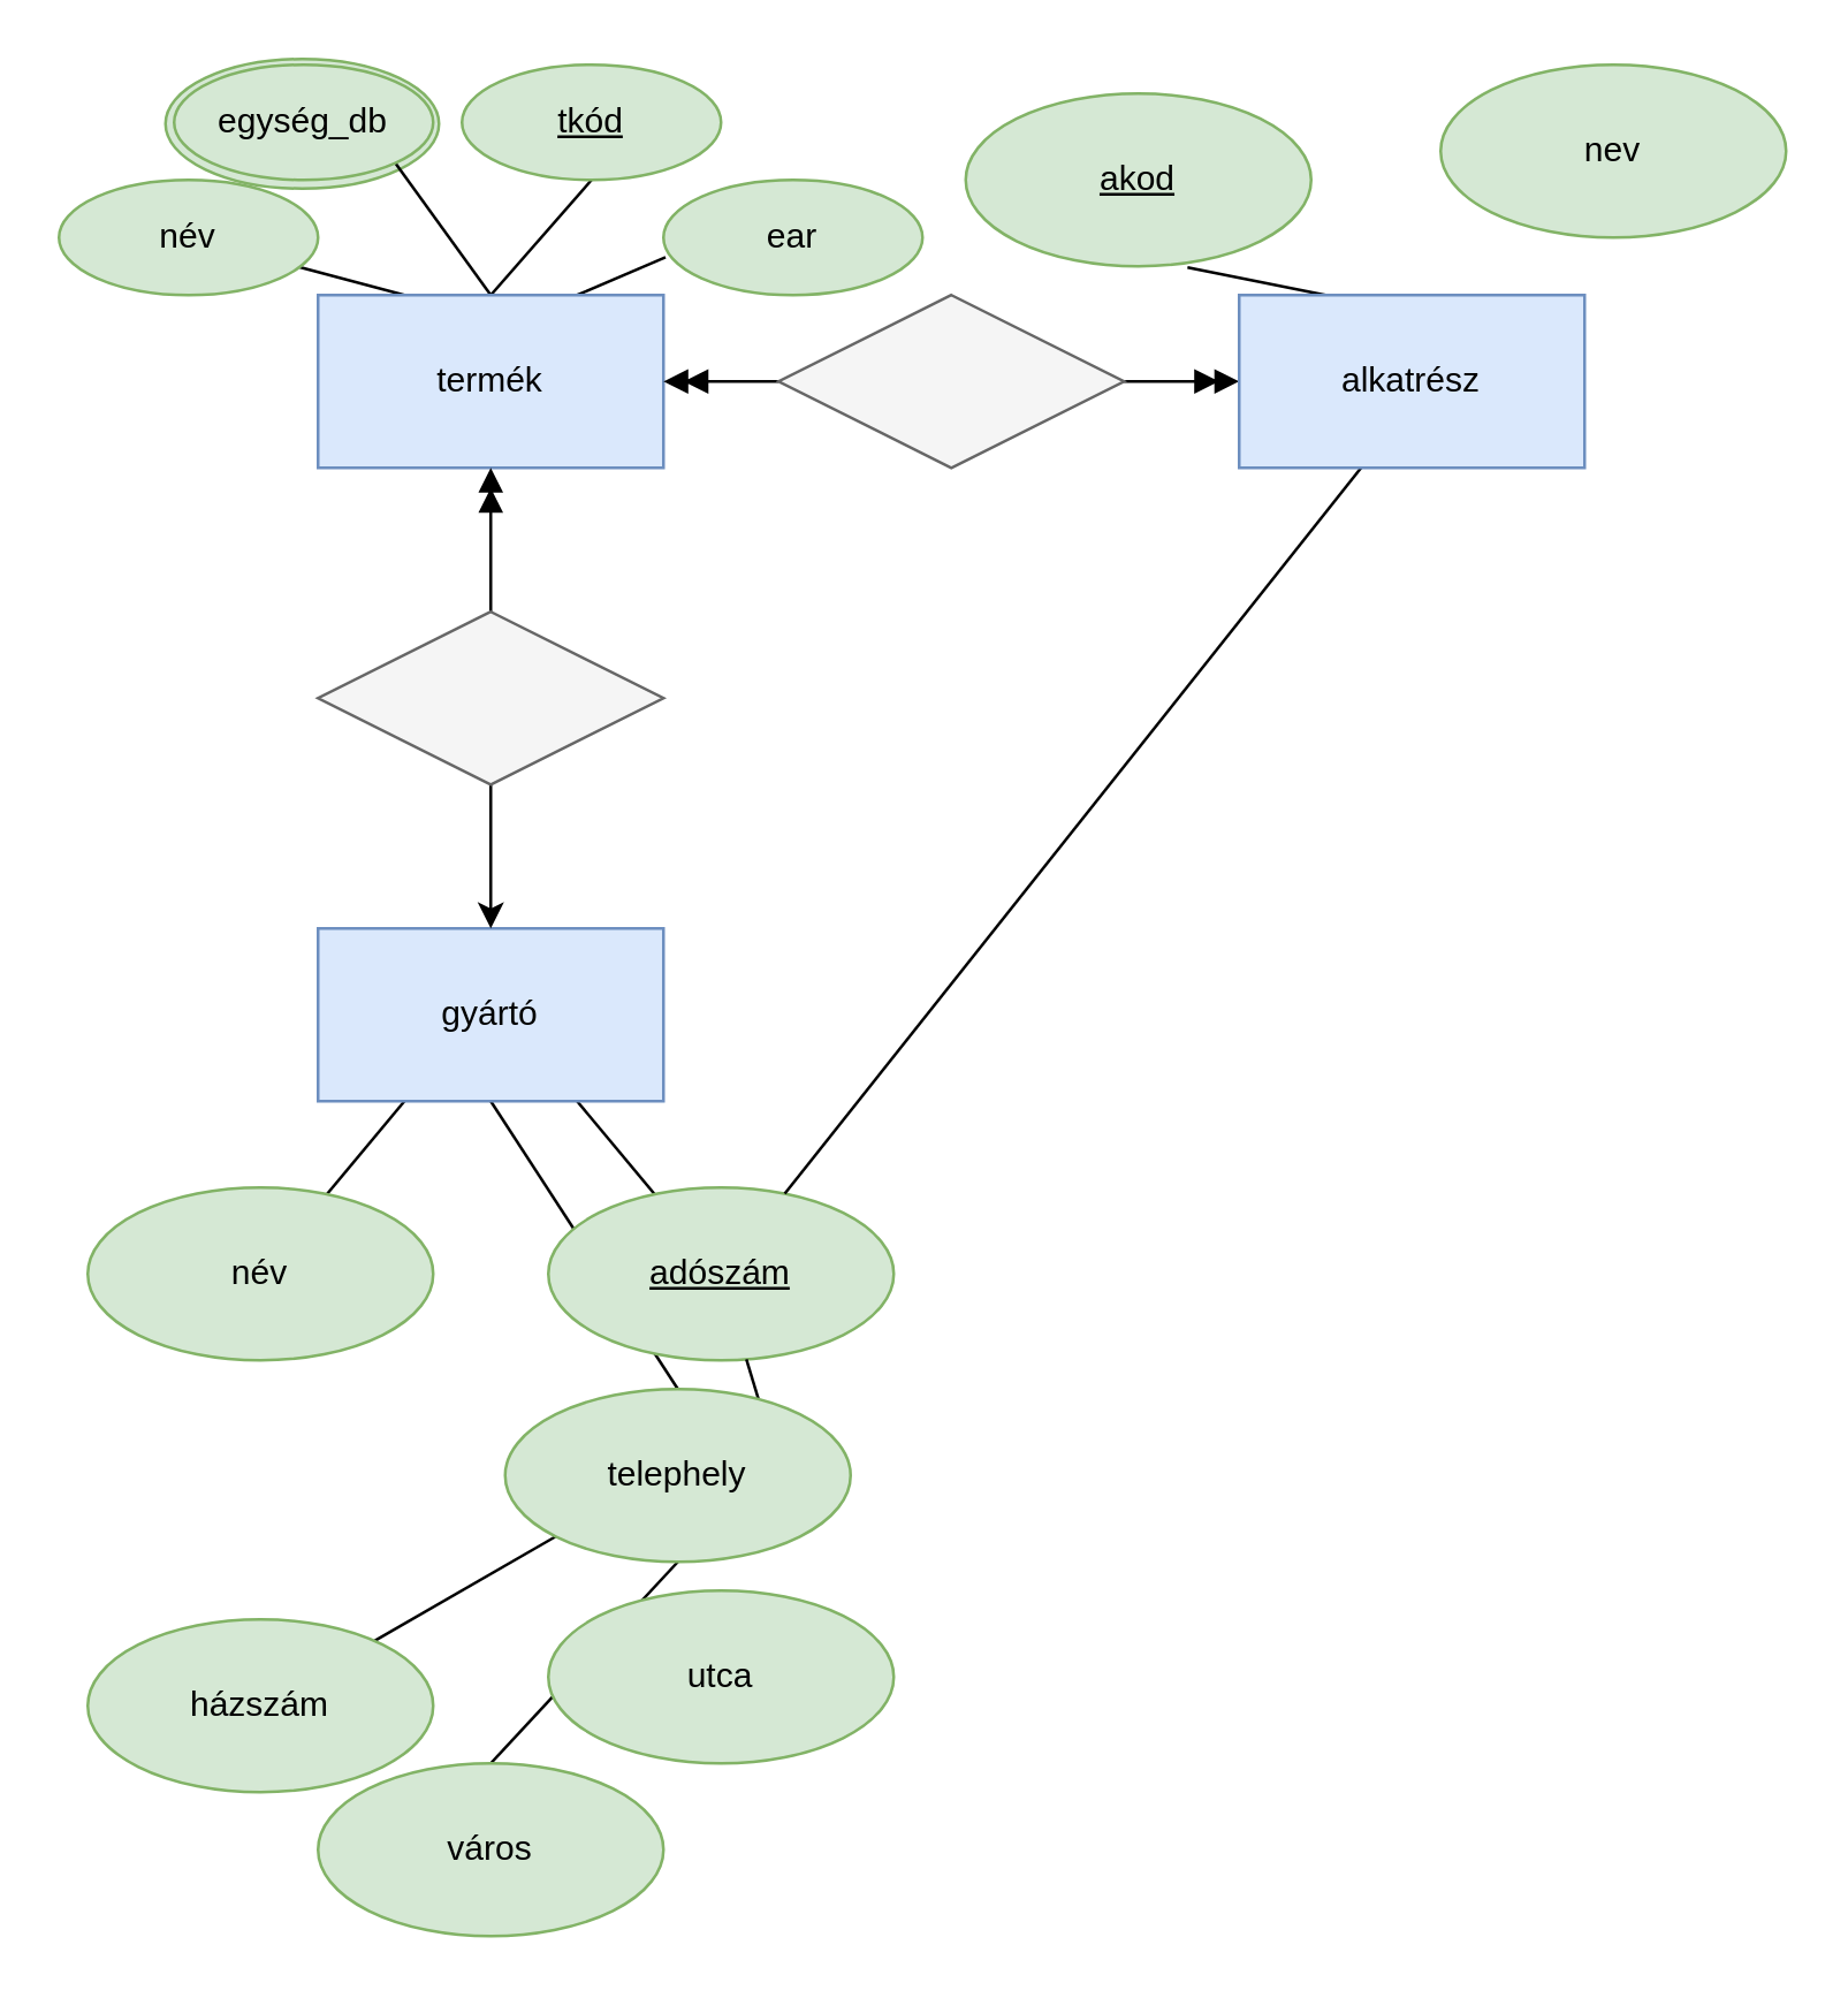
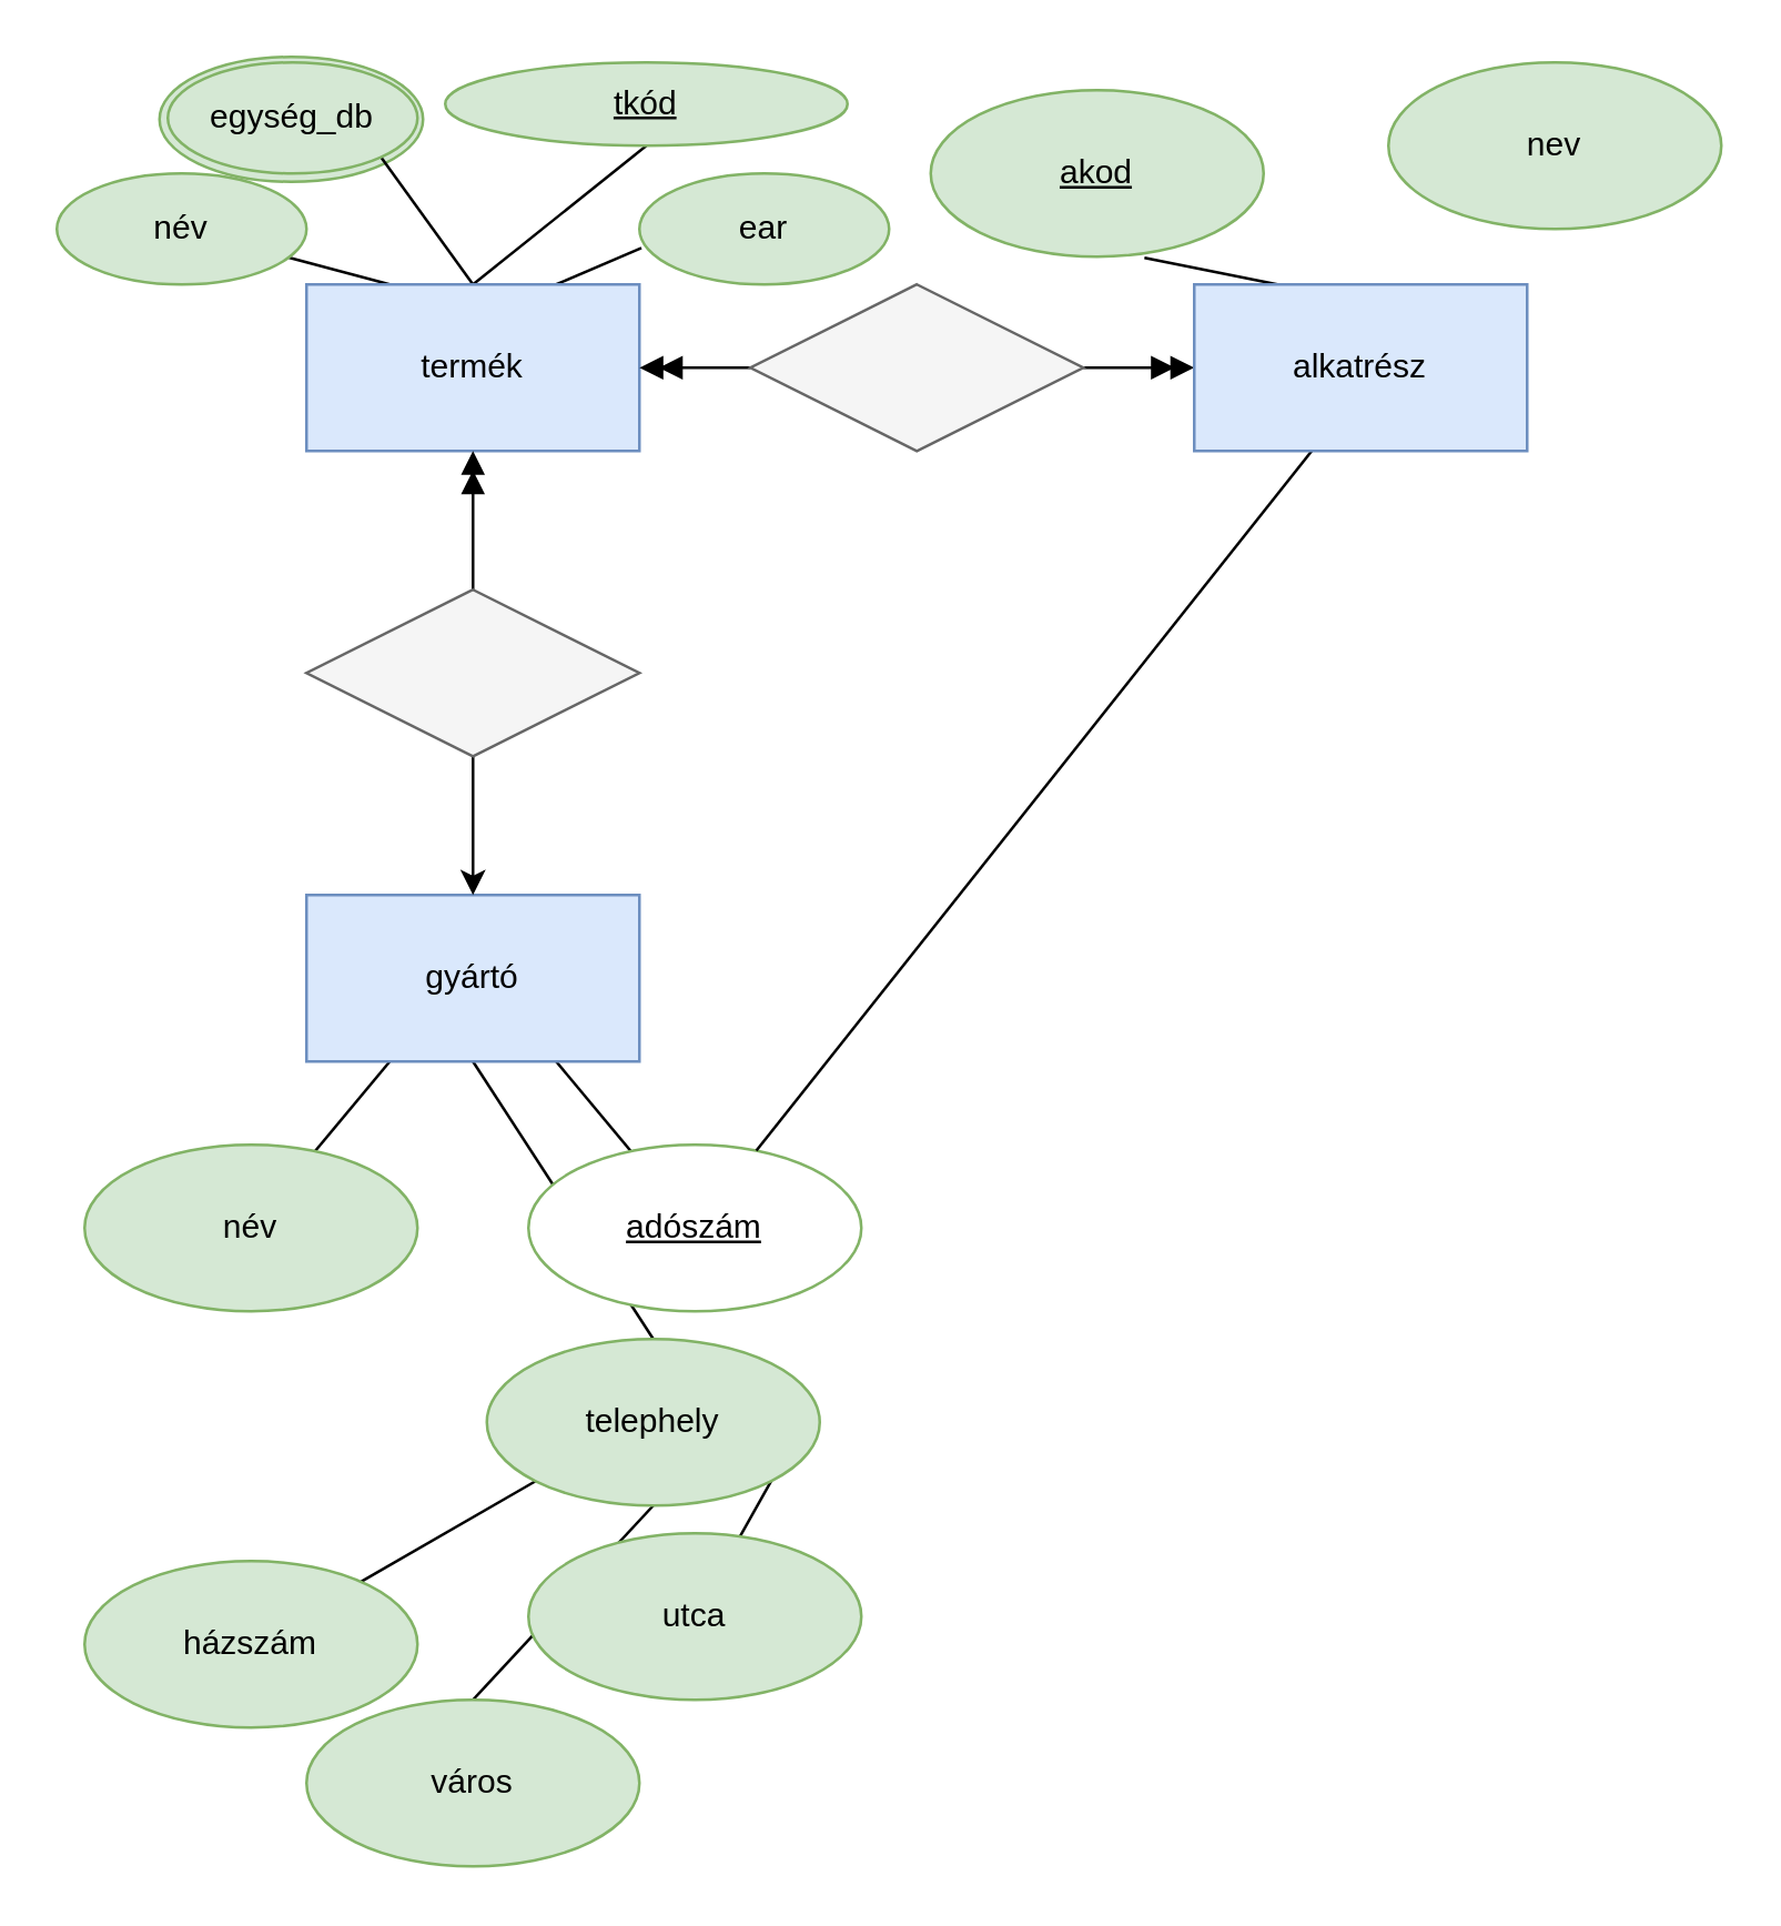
  <mxCell id="0" />
  <mxCell id="1" parent="0" />
  <mxCell id="2" value="egység_db" style="ellipse;whiteSpace=wrap;html=1;fillColor=#d5e8d4;strokeColor=#82b366;perimeterSpacing=0;strokeWidth=1;" vertex="1" parent="1"><mxGeometry x="57" y="20" width="95" height="45" as="geometry" /></mxCell>
  <mxCell id="3" style="edgeStyle=none;rounded=0;orthogonalLoop=1;jettySize=auto;html=1;exitX=0.25;exitY=0;exitDx=0;exitDy=0;endArrow=none;endFill=0;" edge="1" parent="1" source="7" target="24"><mxGeometry relative="1" as="geometry" /></mxCell>
  <mxCell id="4" style="edgeStyle=none;rounded=0;orthogonalLoop=1;jettySize=auto;html=1;exitX=0.5;exitY=0;exitDx=0;exitDy=0;entryX=0.5;entryY=1;entryDx=0;entryDy=0;endArrow=none;endFill=0;" edge="1" parent="1" source="7" target="22"><mxGeometry relative="1" as="geometry" /></mxCell>
  <mxCell id="5" style="edgeStyle=none;rounded=0;orthogonalLoop=1;jettySize=auto;html=1;exitX=0.75;exitY=0;exitDx=0;exitDy=0;entryX=0.008;entryY=0.672;entryDx=0;entryDy=0;entryPerimeter=0;endArrow=none;endFill=0;" edge="1" parent="1" source="7" target="23"><mxGeometry relative="1" as="geometry" /></mxCell>
  <mxCell id="6" style="edgeStyle=none;rounded=0;orthogonalLoop=1;jettySize=auto;html=1;exitX=0.5;exitY=0;exitDx=0;exitDy=0;entryX=1;entryY=1;entryDx=0;entryDy=0;endArrow=none;endFill=0;" edge="1" parent="1" source="7" target="36"><mxGeometry relative="1" as="geometry" /></mxCell>
  <mxCell id="7" value="termék" style="rounded=0;whiteSpace=wrap;html=1;fillColor=#dae8fc;strokeColor=#6c8ebf;" vertex="1" parent="1"><mxGeometry x="110" y="102" width="120" height="60" as="geometry" /></mxCell>
  <mxCell id="8" style="edgeStyle=none;rounded=0;orthogonalLoop=1;jettySize=auto;html=1;exitX=0.25;exitY=1;exitDx=0;exitDy=0;endArrow=none;endFill=0;" edge="1" parent="1" source="11" target="20"><mxGeometry relative="1" as="geometry" /></mxCell>
  <mxCell id="9" style="edgeStyle=none;rounded=0;orthogonalLoop=1;jettySize=auto;html=1;exitX=0.5;exitY=1;exitDx=0;exitDy=0;entryX=0.5;entryY=0;entryDx=0;entryDy=0;endArrow=none;endFill=0;" edge="1" parent="1" source="11" target="19"><mxGeometry relative="1" as="geometry" /></mxCell>
  <mxCell id="10" style="edgeStyle=none;rounded=0;orthogonalLoop=1;jettySize=auto;html=1;exitX=0.75;exitY=1;exitDx=0;exitDy=0;endArrow=none;endFill=0;" edge="1" parent="1" source="11" target="15"><mxGeometry relative="1" as="geometry" /></mxCell>
  <mxCell id="11" value="gyártó" style="rounded=0;whiteSpace=wrap;html=1;fillColor=#dae8fc;strokeColor=#6c8ebf;" vertex="1" parent="1"><mxGeometry x="110" y="322" width="120" height="60" as="geometry" /></mxCell>
  <mxCell id="12" style="edgeStyle=orthogonalEdgeStyle;rounded=0;orthogonalLoop=1;jettySize=auto;html=1;exitX=0.5;exitY=0;exitDx=0;exitDy=0;entryX=0.5;entryY=1;entryDx=0;entryDy=0;endArrow=doubleBlock;endFill=1;" edge="1" parent="1" source="14" target="7"><mxGeometry relative="1" as="geometry" /></mxCell>
  <mxCell id="13" style="edgeStyle=orthogonalEdgeStyle;rounded=0;orthogonalLoop=1;jettySize=auto;html=1;exitX=0.5;exitY=1;exitDx=0;exitDy=0;endArrow=classic;endFill=1;" edge="1" parent="1" source="14" target="11"><mxGeometry relative="1" as="geometry" /></mxCell>
  <mxCell id="14" value="" style="rhombus;whiteSpace=wrap;html=1;fillColor=#f5f5f5;fontColor=#333333;strokeColor=#666666;" vertex="1" parent="1"><mxGeometry x="110" y="212" width="120" height="60" as="geometry" /></mxCell>
- <mxCell id="15" value="&lt;u&gt;adószám&lt;/u&gt;" style="ellipse;whiteSpace=wrap;html=1;fillColor=#d5e8d4;strokeColor=#82b366;" vertex="1" parent="1"><mxGeometry x="190" y="412" width="120" height="60" as="geometry" /></mxCell>
+ <mxCell id="15" value="&lt;u&gt;adószám&lt;/u&gt;" style="ellipse;whiteSpace=wrap;html=1;fillColor=#ffffff;strokeColor=#82b366;" vertex="1" parent="1"><mxGeometry x="190" y="412" width="120" height="60" as="geometry" /></mxCell>
  <mxCell id="16" style="edgeStyle=none;rounded=0;orthogonalLoop=1;jettySize=auto;html=1;exitX=0;exitY=1;exitDx=0;exitDy=0;endArrow=none;endFill=0;" edge="1" parent="1" source="19" target="25"><mxGeometry relative="1" as="geometry" /></mxCell>
  <mxCell id="17" style="edgeStyle=none;rounded=0;orthogonalLoop=1;jettySize=auto;html=1;exitX=0.5;exitY=1;exitDx=0;exitDy=0;entryX=0.5;entryY=0;entryDx=0;entryDy=0;endArrow=none;endFill=0;" edge="1" parent="1" source="19" target="26"><mxGeometry relative="1" as="geometry" /></mxCell>
- <mxCell id="18" style="edgeStyle=none;rounded=0;orthogonalLoop=1;jettySize=auto;html=1;exitX=1;exitY=1;exitDx=0;exitDy=0;endArrow=none;endFill=0;" edge="1" parent="1" source="19" target="15"><mxGeometry relative="1" as="geometry" /></mxCell>
+ <mxCell id="18" style="edgeStyle=none;rounded=0;orthogonalLoop=1;jettySize=auto;html=1;exitX=1;exitY=1;exitDx=0;exitDy=0;endArrow=none;endFill=0;" edge="1" parent="1" source="19" target="27"><mxGeometry relative="1" as="geometry" /></mxCell>
  <mxCell id="19" value="telephely" style="ellipse;whiteSpace=wrap;html=1;fillColor=#d5e8d4;strokeColor=#82b366;" vertex="1" parent="1"><mxGeometry x="175" y="482" width="120" height="60" as="geometry" /></mxCell>
  <mxCell id="20" value="név" style="ellipse;whiteSpace=wrap;html=1;fillColor=#d5e8d4;strokeColor=#82b366;" vertex="1" parent="1"><mxGeometry x="30" y="412" width="120" height="60" as="geometry" /></mxCell>
  <mxCell id="21" style="rounded=0;orthogonalLoop=1;jettySize=auto;html=1;exitX=0.5;exitY=1;exitDx=0;exitDy=0;endArrow=none;endFill=0;" edge="1" parent="1" source="11" target="11"><mxGeometry relative="1" as="geometry" /></mxCell>
- <mxCell id="22" value="&lt;u&gt;tkód&lt;/u&gt;" style="ellipse;whiteSpace=wrap;html=1;fillColor=#d5e8d4;strokeColor=#82b366;" vertex="1" parent="1"><mxGeometry x="160" y="22" width="90" height="40" as="geometry" /></mxCell>
+ <mxCell id="22" value="&lt;u&gt;tkód&lt;/u&gt;" style="ellipse;whiteSpace=wrap;html=1;fillColor=#d5e8d4;strokeColor=#82b366;" vertex="1" parent="1"><mxGeometry x="160" y="22" width="145" height="30" as="geometry" /></mxCell>
  <mxCell id="23" value="ear" style="ellipse;whiteSpace=wrap;html=1;fillColor=#d5e8d4;strokeColor=#82b366;" vertex="1" parent="1"><mxGeometry x="230" y="62" width="90" height="40" as="geometry" /></mxCell>
  <mxCell id="24" value="név" style="ellipse;whiteSpace=wrap;html=1;fillColor=#d5e8d4;strokeColor=#82b366;" vertex="1" parent="1"><mxGeometry x="20" y="62" width="90" height="40" as="geometry" /></mxCell>
  <mxCell id="25" value="házszám" style="ellipse;whiteSpace=wrap;html=1;fillColor=#d5e8d4;strokeColor=#82b366;" vertex="1" parent="1"><mxGeometry x="30" y="562" width="120" height="60" as="geometry" /></mxCell>
  <mxCell id="26" value="város" style="ellipse;whiteSpace=wrap;html=1;fillColor=#d5e8d4;strokeColor=#82b366;" vertex="1" parent="1"><mxGeometry x="110" y="612" width="120" height="60" as="geometry" /></mxCell>
  <mxCell id="27" value="utca" style="ellipse;whiteSpace=wrap;html=1;fillColor=#d5e8d4;strokeColor=#82b366;" vertex="1" parent="1"><mxGeometry x="190" y="552" width="120" height="60" as="geometry" /></mxCell>
  <mxCell id="28" style="edgeStyle=none;rounded=0;orthogonalLoop=1;jettySize=auto;html=1;exitX=0;exitY=0.5;exitDx=0;exitDy=0;entryX=1;entryY=0.5;entryDx=0;entryDy=0;endArrow=doubleBlock;endFill=1;" edge="1" parent="1" source="30" target="7"><mxGeometry relative="1" as="geometry" /></mxCell>
  <mxCell id="29" style="edgeStyle=none;rounded=0;orthogonalLoop=1;jettySize=auto;html=1;exitX=1;exitY=0.5;exitDx=0;exitDy=0;entryX=0;entryY=0.5;entryDx=0;entryDy=0;endArrow=doubleBlock;endFill=1;" edge="1" parent="1" source="30" target="33"><mxGeometry relative="1" as="geometry" /></mxCell>
  <mxCell id="30" value="" style="rhombus;whiteSpace=wrap;html=1;fillColor=#f5f5f5;fontColor=#333333;strokeColor=#666666;" vertex="1" parent="1"><mxGeometry x="270" y="102" width="120" height="60" as="geometry" /></mxCell>
  <mxCell id="31" style="edgeStyle=none;rounded=0;orthogonalLoop=1;jettySize=auto;html=1;exitX=0.25;exitY=0;exitDx=0;exitDy=0;entryX=0.642;entryY=1.006;entryDx=0;entryDy=0;entryPerimeter=0;endArrow=none;endFill=0;" edge="1" parent="1" source="33" target="34"><mxGeometry relative="1" as="geometry" /></mxCell>
  <mxCell id="32" style="edgeStyle=none;rounded=0;orthogonalLoop=1;jettySize=auto;html=1;exitX=0.75;exitY=0;exitDx=0;exitDy=0;endArrow=none;endFill=0;" edge="1" parent="1" source="33" target="15"><mxGeometry relative="1" as="geometry" /></mxCell>
  <mxCell id="33" value="alkatrész" style="rounded=0;whiteSpace=wrap;html=1;fillColor=#dae8fc;strokeColor=#6c8ebf;" vertex="1" parent="1"><mxGeometry x="430" y="102" width="120" height="60" as="geometry" /></mxCell>
  <mxCell id="34" value="&lt;u&gt;akod&lt;/u&gt;" style="ellipse;whiteSpace=wrap;html=1;fillColor=#d5e8d4;strokeColor=#82b366;" vertex="1" parent="1"><mxGeometry x="335" y="32" width="120" height="60" as="geometry" /></mxCell>
  <mxCell id="35" value="nev" style="ellipse;whiteSpace=wrap;html=1;fillColor=#d5e8d4;strokeColor=#82b366;" vertex="1" parent="1"><mxGeometry x="500" y="22" width="120" height="60" as="geometry" /></mxCell>
  <mxCell id="36" value="egység_db" style="ellipse;whiteSpace=wrap;html=1;fillColor=#d5e8d4;strokeColor=#82b366;perimeterSpacing=0;strokeWidth=1;" vertex="1" parent="1"><mxGeometry x="60" y="22" width="90" height="40" as="geometry" /></mxCell>
